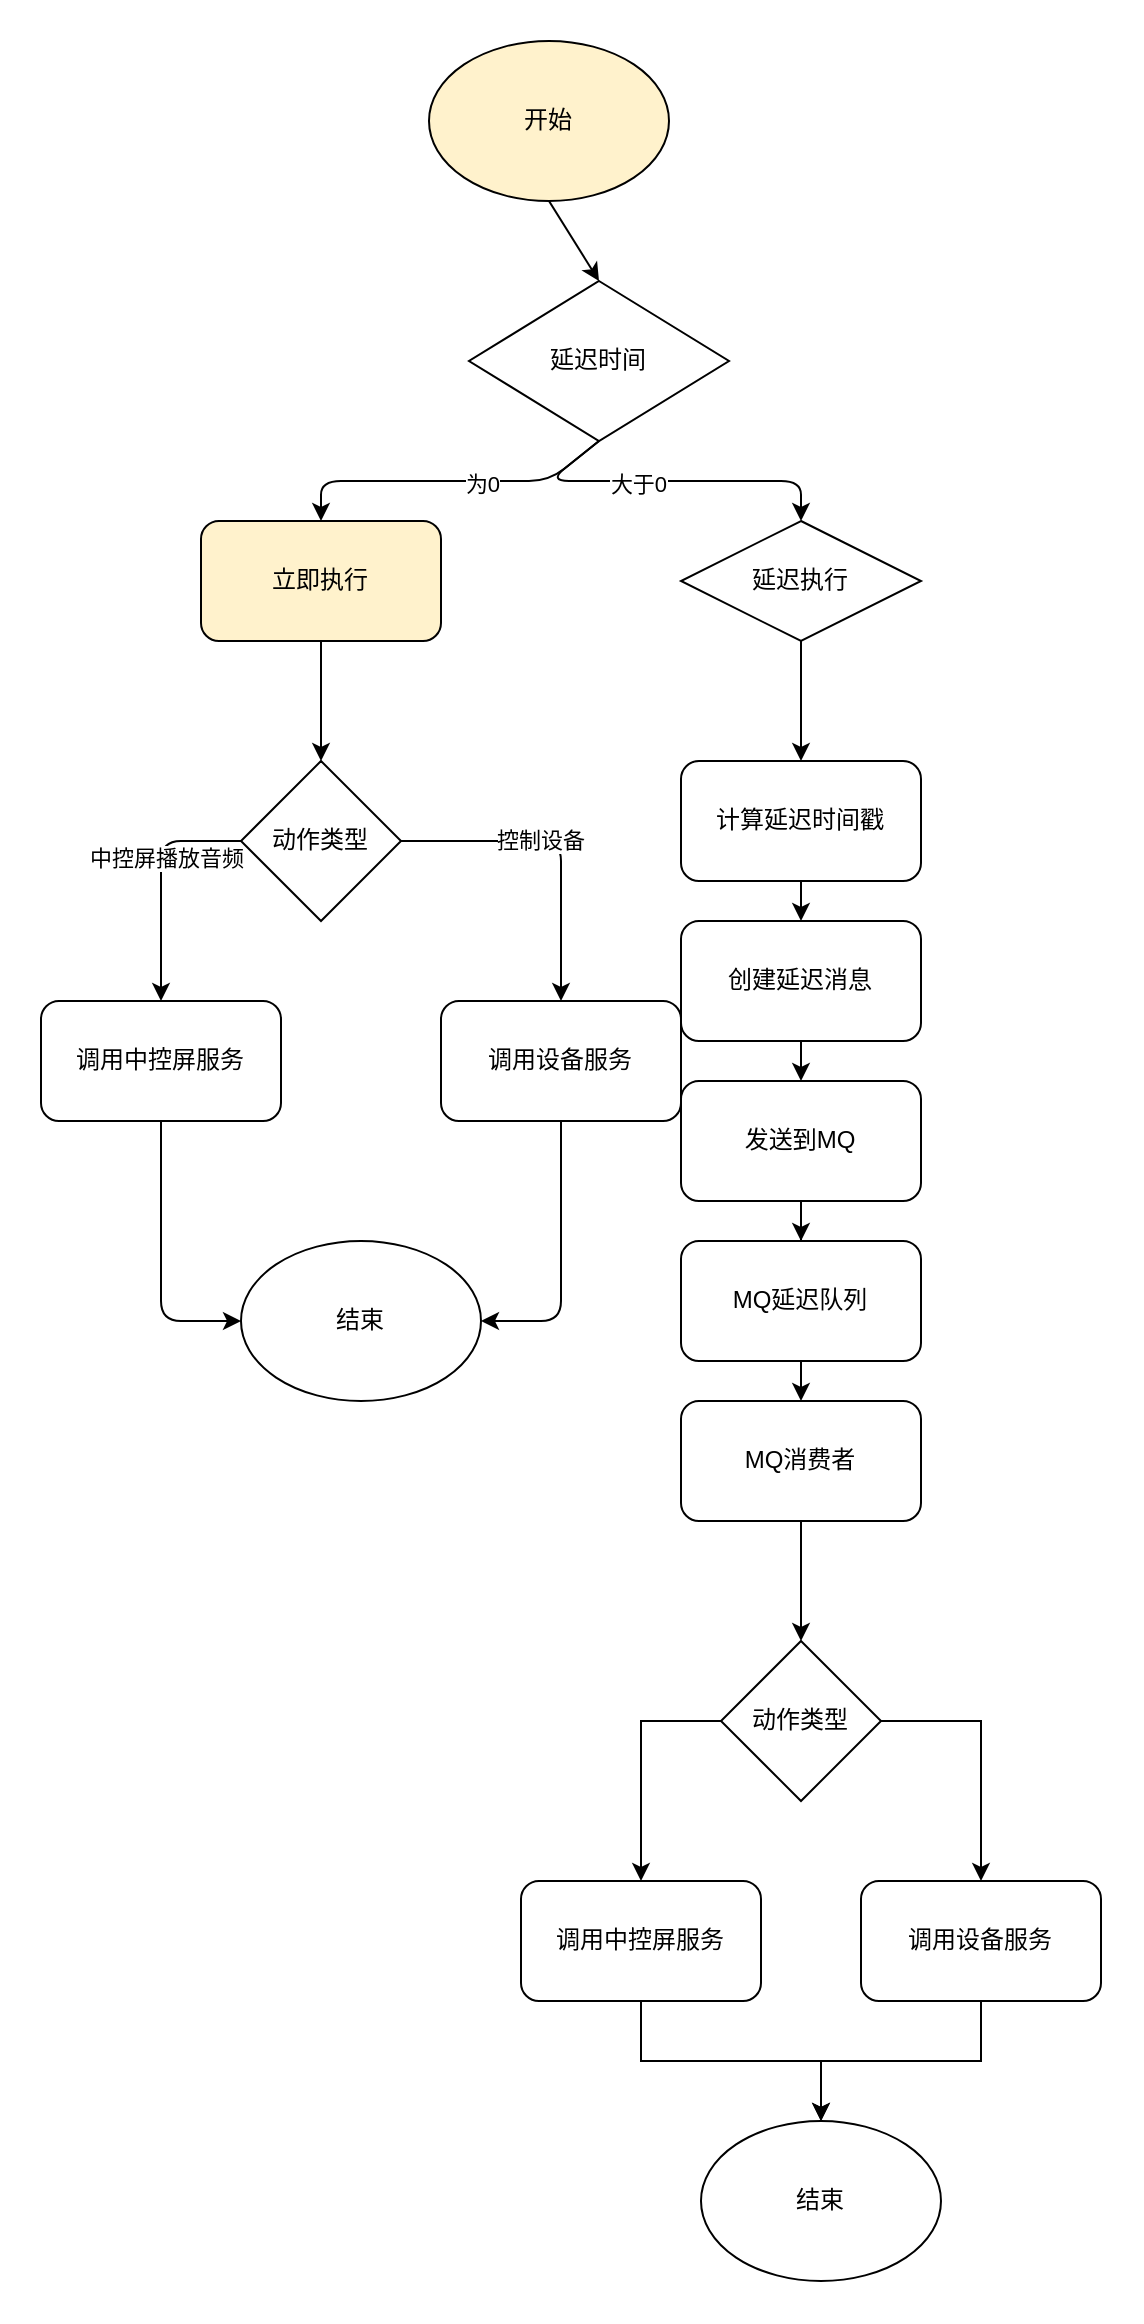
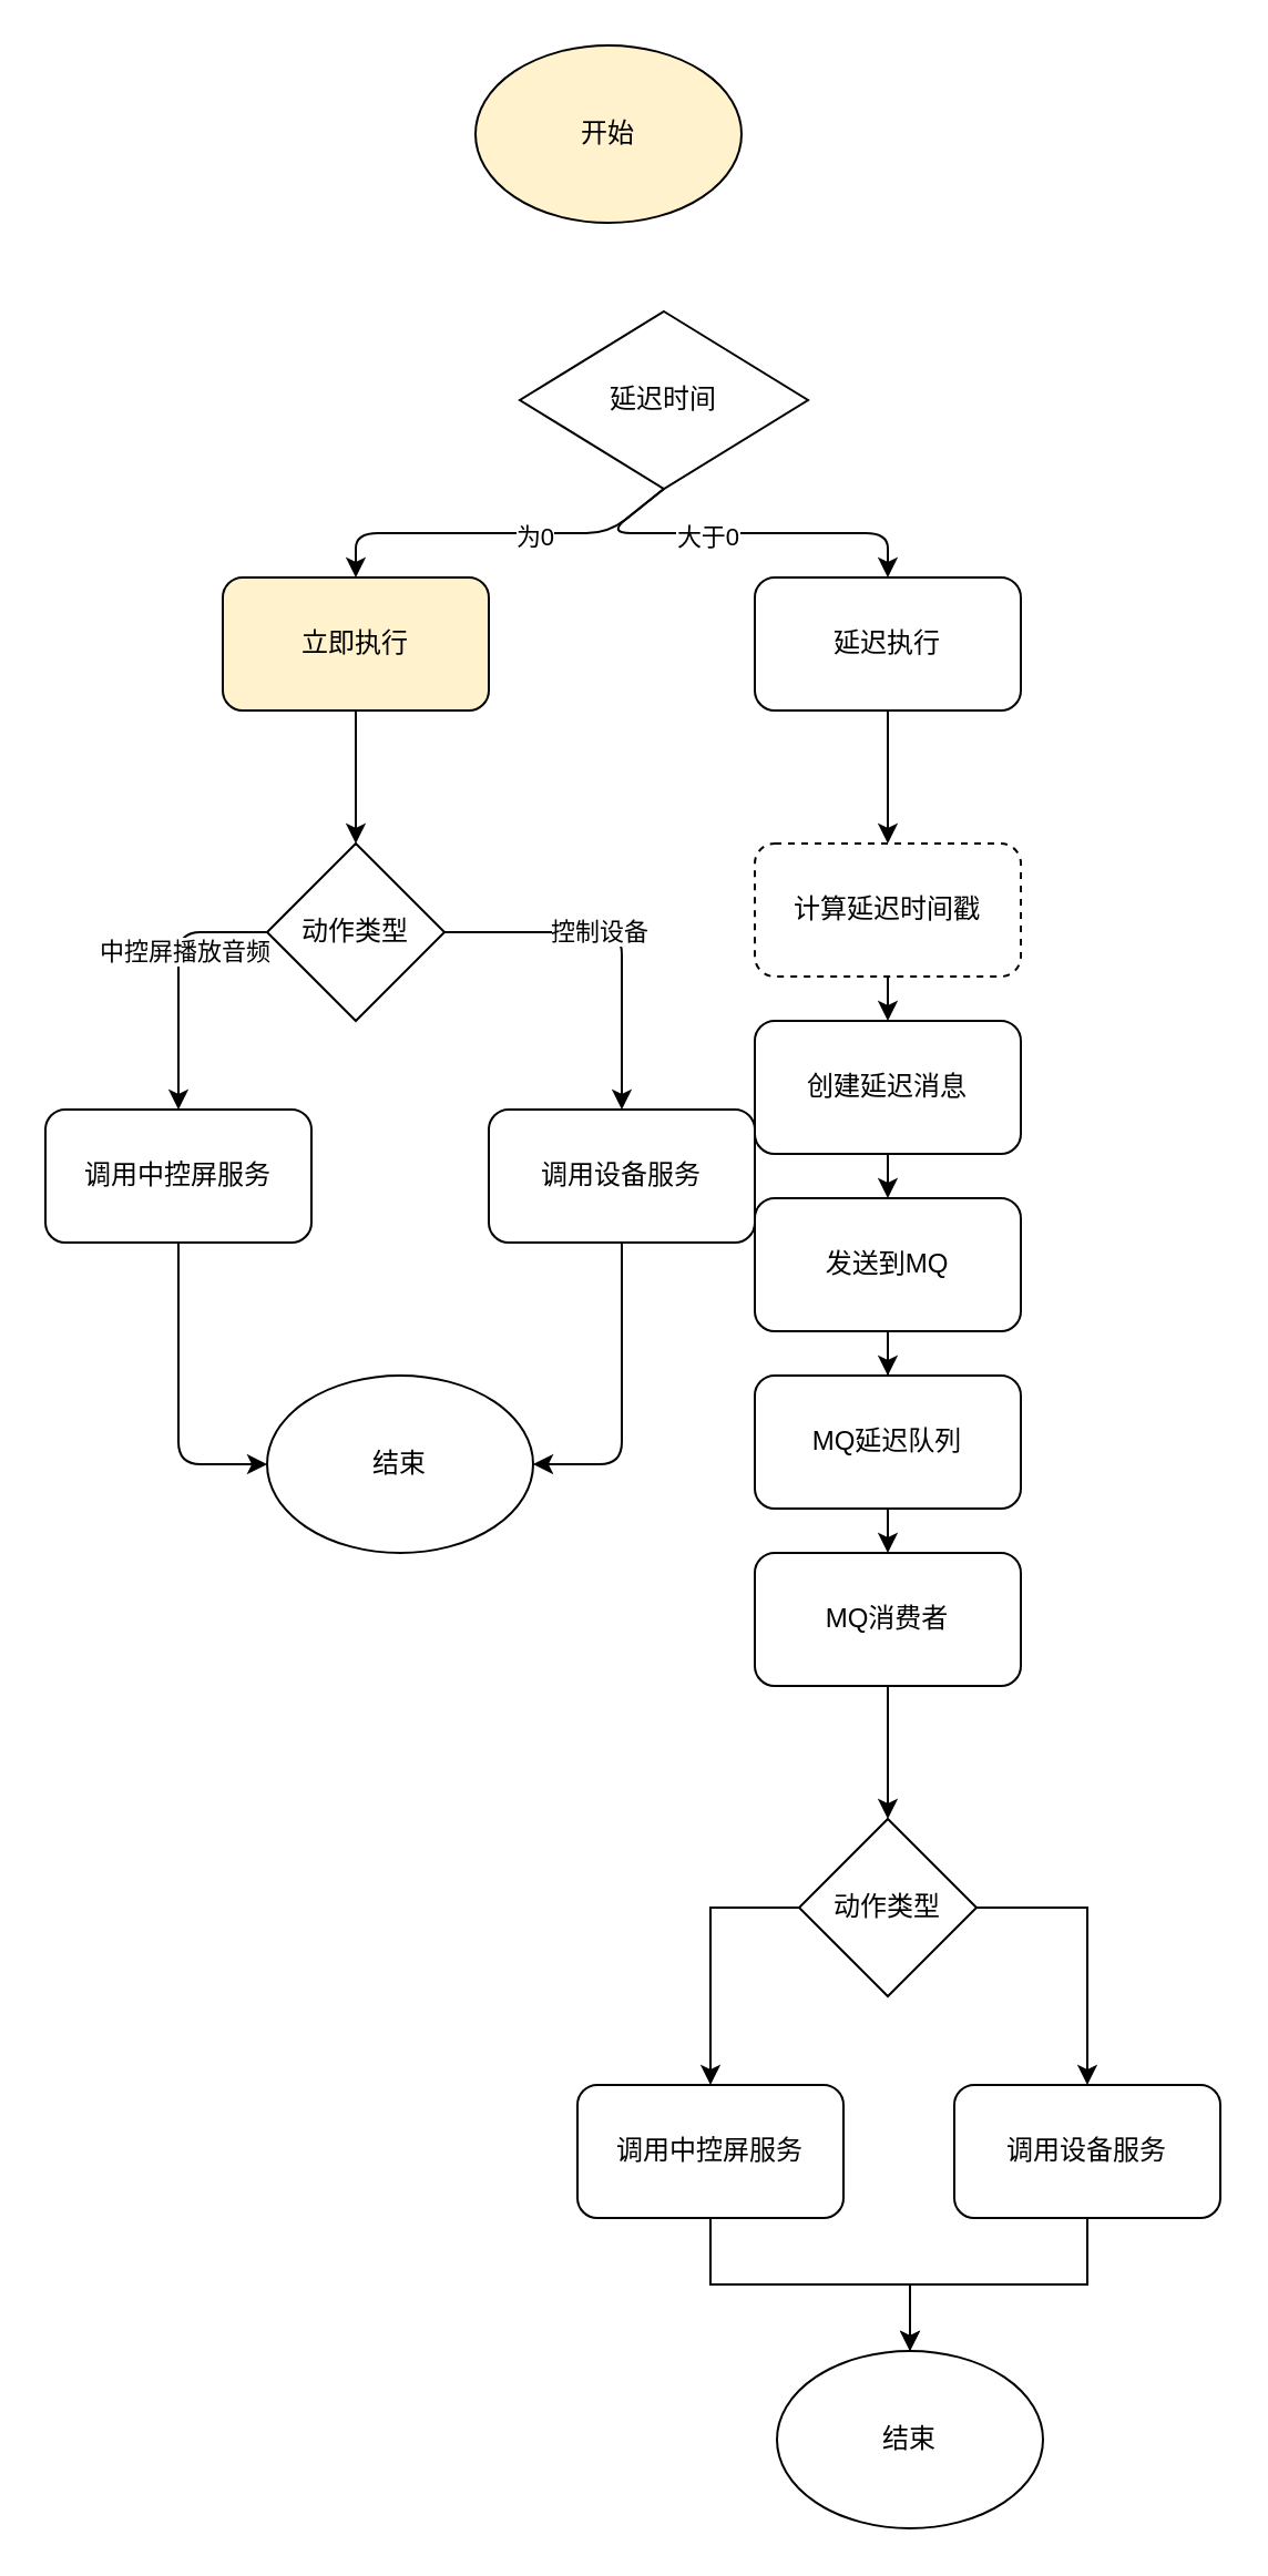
  <mxCell id="0" />
  <mxCell id="1" parent="0" />
  <mxCell id="2" value="开始" style="ellipse;whiteSpace=wrap;html=1;fillColor=#fff2cc;" vertex="1" parent="1"><mxGeometry x="214" y="20" width="120" height="80" as="geometry" /></mxCell>
  <mxCell id="3" value="延迟时间" style="rhombus;whiteSpace=wrap;html=1;" vertex="1" parent="1"><mxGeometry x="234" y="140" width="130" height="80" as="geometry" /></mxCell>
  <mxCell id="4" value="立即执行" style="rounded=1;whiteSpace=wrap;html=1;fillColor=#fff2cc;" vertex="1" parent="1"><mxGeometry x="100" y="260" width="120" height="60" as="geometry" /></mxCell>
- <mxCell id="5" value="延迟执行" style="rhombus;whiteSpace=wrap;html=1;" vertex="1" parent="1"><mxGeometry x="340" y="260" width="120" height="60" as="geometry" /></mxCell>
+ <mxCell id="5" value="延迟执行" style="rounded=1;whiteSpace=wrap;html=1;" vertex="1" parent="1"><mxGeometry x="340" y="260" width="120" height="60" as="geometry" /></mxCell>
  <mxCell id="6" value="动作类型" style="rhombus;whiteSpace=wrap;html=1;" vertex="1" parent="1"><mxGeometry x="120" y="380" width="80" height="80" as="geometry" /></mxCell>
  <mxCell id="7" value="调用中控屏服务" style="rounded=1;whiteSpace=wrap;html=1;" vertex="1" parent="1"><mxGeometry x="20" y="500" width="120" height="60" as="geometry" /></mxCell>
  <mxCell id="8" value="调用设备服务" style="rounded=1;whiteSpace=wrap;html=1;" vertex="1" parent="1"><mxGeometry x="220" y="500" width="120" height="60" as="geometry" /></mxCell>
  <mxCell id="9" value="结束" style="ellipse;whiteSpace=wrap;html=1;" vertex="1" parent="1"><mxGeometry x="120" y="620" width="120" height="80" as="geometry" /></mxCell>
- <mxCell id="10" value="计算延迟时间戳" style="rounded=1;whiteSpace=wrap;html=1;" vertex="1" parent="1"><mxGeometry x="340" y="380" width="120" height="60" as="geometry" /></mxCell>
+ <mxCell id="10" value="计算延迟时间戳" style="rounded=1;whiteSpace=wrap;html=1;dashed=1;" vertex="1" parent="1"><mxGeometry x="340" y="380" width="120" height="60" as="geometry" /></mxCell>
  <mxCell id="11" value="创建延迟消息" style="rounded=1;whiteSpace=wrap;html=1;" vertex="1" parent="1"><mxGeometry x="340" y="460" width="120" height="60" as="geometry" /></mxCell>
  <mxCell id="12" style="edgeStyle=orthogonalEdgeStyle;rounded=0;orthogonalLoop=1;jettySize=auto;html=1;exitX=0.5;exitY=1;exitDx=0;exitDy=0;" edge="1" parent="1" source="13" target="15"><mxGeometry relative="1" as="geometry" /></mxCell>
  <mxCell id="13" value="发送到MQ" style="rounded=1;whiteSpace=wrap;html=1;" vertex="1" parent="1"><mxGeometry x="340" y="540" width="120" height="60" as="geometry" /></mxCell>
  <mxCell id="14" style="edgeStyle=orthogonalEdgeStyle;rounded=0;orthogonalLoop=1;jettySize=auto;html=1;exitX=0.5;exitY=1;exitDx=0;exitDy=0;entryX=0.5;entryY=0;entryDx=0;entryDy=0;" edge="1" parent="1" source="15" target="17"><mxGeometry relative="1" as="geometry" /></mxCell>
  <mxCell id="15" value="MQ延迟队列" style="rounded=1;whiteSpace=wrap;html=1;" vertex="1" parent="1"><mxGeometry x="340" y="620" width="120" height="60" as="geometry" /></mxCell>
  <mxCell id="16" style="edgeStyle=orthogonalEdgeStyle;rounded=0;orthogonalLoop=1;jettySize=auto;html=1;exitX=0.5;exitY=1;exitDx=0;exitDy=0;entryX=0.5;entryY=0;entryDx=0;entryDy=0;" edge="1" parent="1" source="17" target="20"><mxGeometry relative="1" as="geometry" /></mxCell>
  <mxCell id="17" value="MQ消费者" style="rounded=1;whiteSpace=wrap;html=1;" vertex="1" parent="1"><mxGeometry x="340" y="700" width="120" height="60" as="geometry" /></mxCell>
  <mxCell id="18" style="edgeStyle=orthogonalEdgeStyle;rounded=0;orthogonalLoop=1;jettySize=auto;html=1;exitX=0;exitY=0.5;exitDx=0;exitDy=0;" edge="1" parent="1" source="20" target="22"><mxGeometry relative="1" as="geometry" /></mxCell>
  <mxCell id="19" style="edgeStyle=orthogonalEdgeStyle;rounded=0;orthogonalLoop=1;jettySize=auto;html=1;exitX=1;exitY=0.5;exitDx=0;exitDy=0;entryX=0.5;entryY=0;entryDx=0;entryDy=0;" edge="1" parent="1" source="20" target="24"><mxGeometry relative="1" as="geometry" /></mxCell>
  <mxCell id="20" value="动作类型" style="rhombus;whiteSpace=wrap;html=1;" vertex="1" parent="1"><mxGeometry x="360" y="820" width="80" height="80" as="geometry" /></mxCell>
  <mxCell id="21" style="edgeStyle=orthogonalEdgeStyle;rounded=0;orthogonalLoop=1;jettySize=auto;html=1;exitX=0.5;exitY=1;exitDx=0;exitDy=0;" edge="1" parent="1" source="22" target="25"><mxGeometry relative="1" as="geometry" /></mxCell>
  <mxCell id="22" value="调用中控屏服务" style="rounded=1;whiteSpace=wrap;html=1;" vertex="1" parent="1"><mxGeometry x="260" y="940" width="120" height="60" as="geometry" /></mxCell>
  <mxCell id="23" style="edgeStyle=orthogonalEdgeStyle;rounded=0;orthogonalLoop=1;jettySize=auto;html=1;exitX=0.5;exitY=1;exitDx=0;exitDy=0;entryX=0.5;entryY=0;entryDx=0;entryDy=0;" edge="1" parent="1" source="24" target="25"><mxGeometry relative="1" as="geometry" /></mxCell>
  <mxCell id="24" value="调用设备服务" style="rounded=1;whiteSpace=wrap;html=1;" vertex="1" parent="1"><mxGeometry x="430" y="940" width="120" height="60" as="geometry" /></mxCell>
  <mxCell id="25" value="结束" style="ellipse;whiteSpace=wrap;html=1;" vertex="1" parent="1"><mxGeometry x="350" y="1060" width="120" height="80" as="geometry" /></mxCell>
- <mxCell id="26" value="" style="endArrow=classic;html=1;exitX=0.5;exitY=1;exitDx=0;exitDy=0;entryX=0.5;entryY=0;entryDx=0;entryDy=0;" edge="1" parent="1" source="2" target="3"><mxGeometry width="50" height="50" relative="1" as="geometry"><mxPoint x="250" y="310" as="sourcePoint" /><mxPoint x="300" y="260" as="targetPoint" /></mxGeometry></mxCell>
  <mxCell id="27" value="" style="endArrow=classic;html=1;exitX=0.5;exitY=1;exitDx=0;exitDy=0;entryX=0.5;entryY=0;entryDx=0;entryDy=0;" edge="1" parent="1" source="3" target="4"><mxGeometry width="50" height="50" relative="1" as="geometry"><mxPoint x="250" y="310" as="sourcePoint" /><mxPoint x="300" y="260" as="targetPoint" /><Array as="points"><mxPoint x="274" y="240" /><mxPoint x="160" y="240" /></Array></mxGeometry></mxCell>
  <mxCell id="28" value="为0" style="edgeLabel;html=1;align=center;verticalAlign=middle;resizable=0;points=[];" vertex="1" connectable="0" parent="27"><mxGeometry x="-0.2" y="1" relative="1" as="geometry"><mxPoint as="offset" /></mxGeometry></mxCell>
  <mxCell id="29" value="" style="endArrow=classic;html=1;exitX=0.5;exitY=1;exitDx=0;exitDy=0;entryX=0.5;entryY=0;entryDx=0;entryDy=0;" edge="1" parent="1" source="3" target="5"><mxGeometry width="50" height="50" relative="1" as="geometry"><mxPoint x="250" y="310" as="sourcePoint" /><mxPoint x="300" y="260" as="targetPoint" /><Array as="points"><mxPoint x="274" y="240" /><mxPoint x="400" y="240" /></Array></mxGeometry></mxCell>
  <mxCell id="30" value="大于0" style="edgeLabel;html=1;align=center;verticalAlign=middle;resizable=0;points=[];" vertex="1" connectable="0" parent="29"><mxGeometry x="-0.133" y="-1" relative="1" as="geometry"><mxPoint as="offset" /></mxGeometry></mxCell>
  <mxCell id="31" value="" style="endArrow=classic;html=1;exitX=0.5;exitY=1;exitDx=0;exitDy=0;entryX=0.5;entryY=0;entryDx=0;entryDy=0;" edge="1" parent="1" source="4" target="6"><mxGeometry width="50" height="50" relative="1" as="geometry"><mxPoint x="250" y="310" as="sourcePoint" /><mxPoint x="300" y="260" as="targetPoint" /></mxGeometry></mxCell>
  <mxCell id="32" value="" style="endArrow=classic;html=1;exitX=0;exitY=0.5;exitDx=0;exitDy=0;entryX=0.5;entryY=0;entryDx=0;entryDy=0;" edge="1" parent="1" source="6" target="7"><mxGeometry width="50" height="50" relative="1" as="geometry"><mxPoint x="250" y="310" as="sourcePoint" /><mxPoint x="300" y="260" as="targetPoint" /><Array as="points"><mxPoint x="80" y="420" /></Array></mxGeometry></mxCell>
  <mxCell id="33" value="中控屏播放音频" style="edgeLabel;html=1;align=center;verticalAlign=middle;resizable=0;points=[];" vertex="1" connectable="0" parent="32"><mxGeometry x="-0.2" y="2" relative="1" as="geometry"><mxPoint as="offset" /></mxGeometry></mxCell>
  <mxCell id="34" value="" style="endArrow=classic;html=1;exitX=1;exitY=0.5;exitDx=0;exitDy=0;entryX=0.5;entryY=0;entryDx=0;entryDy=0;" edge="1" parent="1" source="6" target="8"><mxGeometry width="50" height="50" relative="1" as="geometry"><mxPoint x="250" y="310" as="sourcePoint" /><mxPoint x="300" y="260" as="targetPoint" /><Array as="points"><mxPoint x="280" y="420" /></Array></mxGeometry></mxCell>
  <mxCell id="35" value="控制设备" style="edgeLabel;html=1;align=center;verticalAlign=middle;resizable=0;points=[];" vertex="1" connectable="0" parent="34"><mxGeometry x="-0.143" y="1" relative="1" as="geometry"><mxPoint as="offset" /></mxGeometry></mxCell>
  <mxCell id="36" value="" style="endArrow=classic;html=1;exitX=0.5;exitY=1;exitDx=0;exitDy=0;entryX=0;entryY=0.5;entryDx=0;entryDy=0;" edge="1" parent="1" source="7" target="9"><mxGeometry width="50" height="50" relative="1" as="geometry"><mxPoint x="250" y="310" as="sourcePoint" /><mxPoint x="300" y="260" as="targetPoint" /><Array as="points"><mxPoint x="80" y="660" /></Array></mxGeometry></mxCell>
  <mxCell id="37" value="" style="endArrow=classic;html=1;exitX=0.5;exitY=1;exitDx=0;exitDy=0;entryX=1;entryY=0.5;entryDx=0;entryDy=0;" edge="1" parent="1" source="8" target="9"><mxGeometry width="50" height="50" relative="1" as="geometry"><mxPoint x="250" y="310" as="sourcePoint" /><mxPoint x="300" y="260" as="targetPoint" /><Array as="points"><mxPoint x="280" y="660" /></Array></mxGeometry></mxCell>
  <mxCell id="38" value="" style="endArrow=classic;html=1;exitX=0.5;exitY=1;exitDx=0;exitDy=0;entryX=0.5;entryY=0;entryDx=0;entryDy=0;" edge="1" parent="1" source="5" target="10"><mxGeometry width="50" height="50" relative="1" as="geometry"><mxPoint x="250" y="310" as="sourcePoint" /><mxPoint x="300" y="260" as="targetPoint" /></mxGeometry></mxCell>
  <mxCell id="39" value="" style="endArrow=classic;html=1;exitX=0.5;exitY=1;exitDx=0;exitDy=0;entryX=0.5;entryY=0;entryDx=0;entryDy=0;" edge="1" parent="1" source="10" target="11"><mxGeometry width="50" height="50" relative="1" as="geometry"><mxPoint x="250" y="310" as="sourcePoint" /><mxPoint x="300" y="260" as="targetPoint" /></mxGeometry></mxCell>
  <mxCell id="40" value="" style="endArrow=classic;html=1;exitX=0.5;exitY=1;exitDx=0;exitDy=0;entryX=0.5;entryY=0;entryDx=0;entryDy=0;" edge="1" parent="1" source="11" target="13"><mxGeometry width="50" height="50" relative="1" as="geometry"><mxPoint x="250" y="310" as="sourcePoint" /><mxPoint x="300" y="260" as="targetPoint" /></mxGeometry></mxCell>
